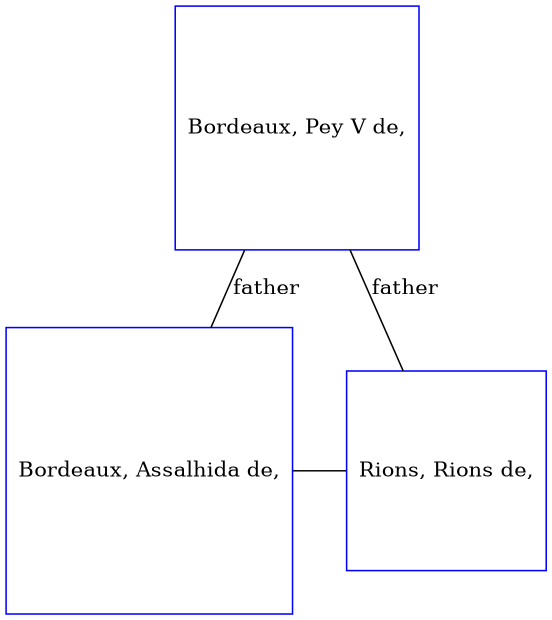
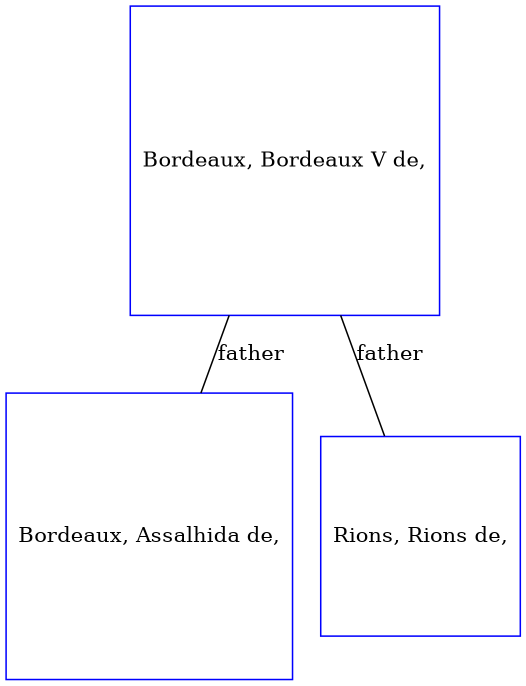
  digraph {
    node [color=blue regular=1 shape=box]
    edge [dir=none arrowsize=0.0]
    n1 [label="Bordeaux, Assalhida de,"]
    n2 [label="Rions, Rions de,"]
-   n3 [label="Bordeaux, Pey V de,"]
+   n3 [label="Bordeaux, Bordeaux V de,"]
    subgraph sub_1 {
      rank=same
      n1
      n2
    }
-   n1 -> n2 [arrowsize=""]
    n3 -> n1 [label=father]
    n3 -> n2 [label=father]
  }
